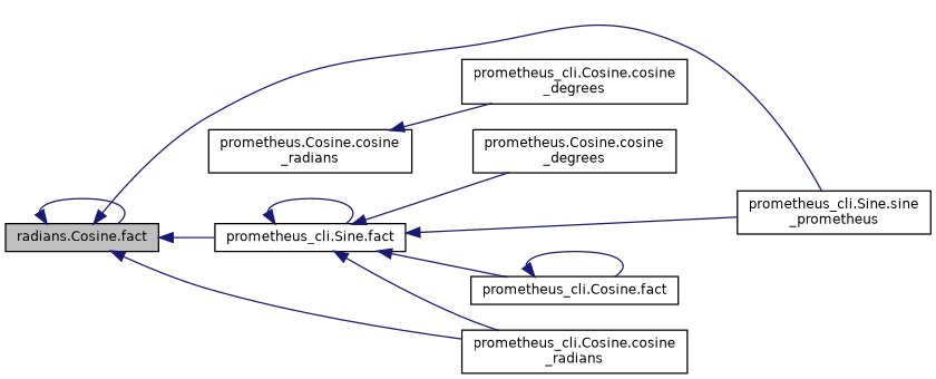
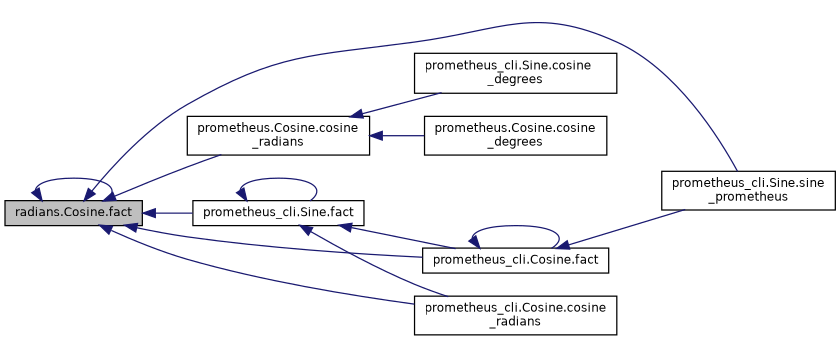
  digraph {
    rankdir=LR
    node [color=black fillcolor=white fontname=Helvetica fontsize=10 shape=record style=filled]
    edge [color=midnightblue dir=back fontname=Helvetica fontsize=10 labelfontname=Helvetica labelfontsize=10 style=solid]
    n1 [fillcolor=grey75 fontcolor=black height=0.2 label="radians.Cosine.fact" width=0.4]
    n2 [height=0.2 label="prometheus.Cosine.cosine\l_radians" width=0.4]
    n3 [height=0.2 label="prometheus_cli.Sine.fact" width=0.4]
    n4 [height=0.2 label="prometheus_cli.Sine.sine\l_prometheus" width=0.4]
    n5 [height=0.2 label="prometheus_cli.Cosine.fact" width=0.4]
    n6 [height=0.2 label="prometheus_cli.Cosine.cosine\l_radians" width=0.4]
    n7 [height=0.2 label="prometheus.Cosine.cosine\l_degrees" width=0.4]
-   n8 [height=0.2 label="prometheus_cli.Cosine.cosine\l_degrees" width=0.4]
+   n8 [height=0.2 label="prometheus_cli.Sine.cosine\l_degrees" width=0.4]
    n1 -> n1
+   n1 -> n2
    n1 -> n3
    n1 -> n4
+   n1 -> n5
    n1 -> n6
-   n3 -> n7
+   n2 -> n7
    n2 -> n8
    n3 -> n3
-   n3 -> n4
+   n5 -> n4
    n3 -> n5
    n3 -> n6
    n5 -> n5
  }
